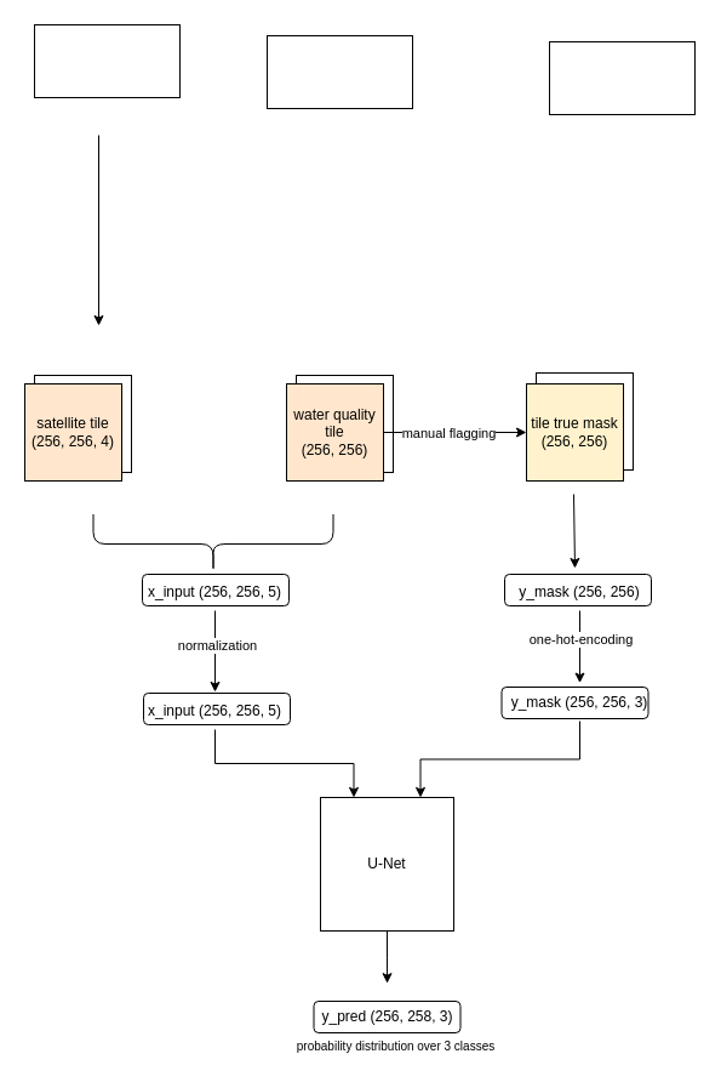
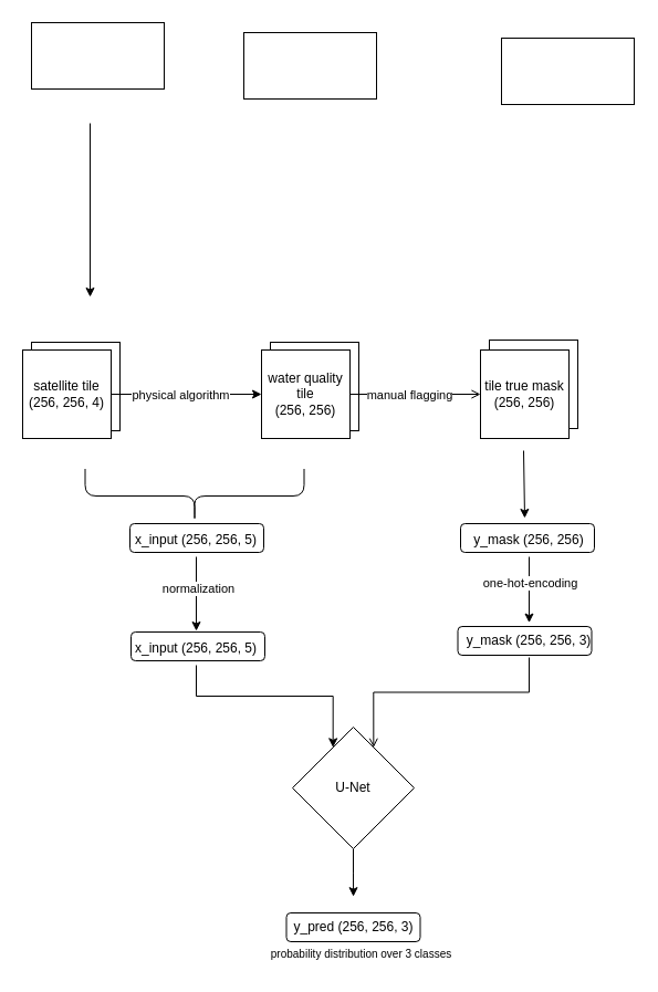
  <mxCell id="0" />
  <mxCell id="1" parent="0" />
  <mxCell id="2" value="" style="whiteSpace=wrap;html=1;aspect=fixed;" vertex="1" parent="1"><mxGeometry x="442" y="307" width="80" height="80" as="geometry" /></mxCell>
  <mxCell id="3" value="" style="whiteSpace=wrap;html=1;aspect=fixed;" vertex="1" parent="1"><mxGeometry x="28" y="309" width="80" height="80" as="geometry" /></mxCell>
  <mxCell id="4" value="" style="whiteSpace=wrap;html=1;aspect=fixed;" vertex="1" parent="1"><mxGeometry x="244" y="309" width="80" height="80" as="geometry" /></mxCell>
- <mxCell id="7" value="&lt;div&gt;satellite tile&lt;/div&gt;&lt;div&gt;(256, 256, 4)&lt;br&gt;&lt;/div&gt;" style="whiteSpace=wrap;html=1;aspect=fixed;fillColor=#ffe6cc;" vertex="1" parent="1"><mxGeometry x="20" y="316" width="80" height="80" as="geometry" /></mxCell>
- <mxCell id="8" style="edgeStyle=orthogonalEdgeStyle;rounded=0;orthogonalLoop=1;jettySize=auto;html=1;entryX=0;entryY=0.5;entryDx=0;entryDy=0;" edge="1" parent="1" source="10" target="11"><mxGeometry relative="1" as="geometry"><mxPoint x="413" y="356" as="targetPoint" /></mxGeometry></mxCell>
+ <mxCell id="5" style="edgeStyle=orthogonalEdgeStyle;rounded=0;orthogonalLoop=1;jettySize=auto;html=1;entryX=0;entryY=0.5;entryDx=0;entryDy=0;" edge="1" parent="1" source="7" target="10"><mxGeometry relative="1" as="geometry" /></mxCell>
+ <mxCell id="6" value="physical algorithm" style="edgeLabel;html=1;align=center;verticalAlign=middle;resizable=0;points=[];" vertex="1" connectable="0" parent="5"><mxGeometry x="-0.288" y="-1" relative="1" as="geometry"><mxPoint x="14" y="-1" as="offset" /></mxGeometry></mxCell>
+ <mxCell id="7" value="&lt;div&gt;satellite tile&lt;/div&gt;&lt;div&gt;(256, 256, 4)&lt;br&gt;&lt;/div&gt;" style="whiteSpace=wrap;html=1;aspect=fixed;" vertex="1" parent="1"><mxGeometry x="20" y="316" width="80" height="80" as="geometry" /></mxCell>
+ <mxCell id="8" style="edgeStyle=orthogonalEdgeStyle;rounded=0;orthogonalLoop=1;jettySize=auto;html=1;entryX=0;entryY=0.5;entryDx=0;entryDy=0;endArrow=open;" edge="1" parent="1" source="10" target="11"><mxGeometry relative="1" as="geometry"><mxPoint x="413" y="356" as="targetPoint" /></mxGeometry></mxCell>
  <mxCell id="9" value="manual flagging" style="edgeLabel;html=1;align=center;verticalAlign=middle;resizable=0;points=[];" vertex="1" connectable="0" parent="8"><mxGeometry x="-0.25" relative="1" as="geometry"><mxPoint x="9" as="offset" /></mxGeometry></mxCell>
- <mxCell id="10" value="&lt;div&gt;water quality tile&lt;/div&gt;&lt;div&gt;(256, 256)&lt;br&gt;&lt;/div&gt;" style="whiteSpace=wrap;html=1;aspect=fixed;fillColor=#ffe6cc;" vertex="1" parent="1"><mxGeometry x="236" y="316" width="80" height="80" as="geometry" /></mxCell>
- <mxCell id="11" value="&lt;div&gt;tile true mask&lt;/div&gt;(256, 256)" style="whiteSpace=wrap;html=1;aspect=fixed;fillColor=#fff2cc;" vertex="1" parent="1"><mxGeometry x="434" y="316" width="80" height="80" as="geometry" /></mxCell>
+ <mxCell id="10" value="&lt;div&gt;water quality tile&lt;/div&gt;&lt;div&gt;(256, 256)&lt;br&gt;&lt;/div&gt;" style="whiteSpace=wrap;html=1;aspect=fixed;" vertex="1" parent="1"><mxGeometry x="236" y="316" width="80" height="80" as="geometry" /></mxCell>
+ <mxCell id="11" value="&lt;div&gt;tile true mask&lt;/div&gt;(256, 256)" style="whiteSpace=wrap;html=1;aspect=fixed;" vertex="1" parent="1"><mxGeometry x="434" y="316" width="80" height="80" as="geometry" /></mxCell>
  <mxCell id="12" value="" style="shape=curlyBracket;whiteSpace=wrap;html=1;rounded=1;labelPosition=left;verticalLabelPosition=middle;align=right;verticalAlign=middle;rotation=-90;" vertex="1" parent="1"><mxGeometry x="151" y="349" width="49" height="198" as="geometry" /></mxCell>
  <mxCell id="13" value="" style="endArrow=classic;html=1;rounded=0;" edge="1" parent="1"><mxGeometry width="50" height="50" relative="1" as="geometry"><mxPoint x="473" y="407" as="sourcePoint" /><mxPoint x="474" y="468" as="targetPoint" /></mxGeometry></mxCell>
  <mxCell id="14" style="edgeStyle=orthogonalEdgeStyle;rounded=0;orthogonalLoop=1;jettySize=auto;html=1;exitX=0.5;exitY=1;exitDx=0;exitDy=0;" edge="1" parent="1" source="16"><mxGeometry relative="1" as="geometry"><mxPoint x="177" y="570" as="targetPoint" /></mxGeometry></mxCell>
  <mxCell id="15" value="normalization " style="edgeLabel;html=1;align=center;verticalAlign=middle;resizable=0;points=[];" vertex="1" connectable="0" parent="14"><mxGeometry x="-0.167" y="1" relative="1" as="geometry"><mxPoint as="offset" /></mxGeometry></mxCell>
  <mxCell id="16" value="x_input (256, 256, 5)" style="text;html=1;strokeColor=none;fillColor=none;align=center;verticalAlign=middle;whiteSpace=wrap;rounded=0;" vertex="1" parent="1"><mxGeometry x="118" y="473" width="118" height="30" as="geometry" /></mxCell>
  <mxCell id="17" style="edgeStyle=orthogonalEdgeStyle;rounded=0;orthogonalLoop=1;jettySize=auto;html=1;" edge="1" parent="1" source="19"><mxGeometry relative="1" as="geometry"><mxPoint x="478" y="562.621" as="targetPoint" /></mxGeometry></mxCell>
  <mxCell id="18" value="one-hot-encoding" style="edgeLabel;html=1;align=center;verticalAlign=middle;resizable=0;points=[];" vertex="1" connectable="0" parent="17"><mxGeometry x="-0.249" relative="1" as="geometry"><mxPoint as="offset" /></mxGeometry></mxCell>
  <mxCell id="19" value="y_mask (256, 256)" style="text;html=1;strokeColor=none;fillColor=none;align=center;verticalAlign=middle;whiteSpace=wrap;rounded=0;" vertex="1" parent="1"><mxGeometry x="419" y="473" width="118" height="30" as="geometry" /></mxCell>
  <mxCell id="20" style="edgeStyle=orthogonalEdgeStyle;rounded=0;orthogonalLoop=1;jettySize=auto;html=1;exitX=0.5;exitY=1;exitDx=0;exitDy=0;" edge="1" parent="1" source="21"><mxGeometry relative="1" as="geometry"><mxPoint x="319.069" y="810.207" as="targetPoint" /></mxGeometry></mxCell>
- <mxCell id="21" value="U-Net" style="whiteSpace=wrap;html=1;aspect=fixed;" vertex="1" parent="1"><mxGeometry x="264" y="657" width="110" height="110" as="geometry" /></mxCell>
+ <mxCell id="21" value="U-Net" style="rhombus;whiteSpace=wrap;html=1;aspect=fixed;" vertex="1" parent="1"><mxGeometry x="264" y="657" width="110" height="110" as="geometry" /></mxCell>
  <mxCell id="22" style="edgeStyle=orthogonalEdgeStyle;rounded=0;orthogonalLoop=1;jettySize=auto;html=1;exitX=0.5;exitY=1;exitDx=0;exitDy=0;entryX=0.25;entryY=0;entryDx=0;entryDy=0;" edge="1" parent="1" source="23" target="21"><mxGeometry relative="1" as="geometry" /></mxCell>
  <mxCell id="23" value="x_input (256, 256, 5)" style="text;html=1;strokeColor=none;fillColor=none;align=center;verticalAlign=middle;whiteSpace=wrap;rounded=0;" vertex="1" parent="1"><mxGeometry x="118" y="571" width="118" height="30" as="geometry" /></mxCell>
- <mxCell id="24" style="edgeStyle=orthogonalEdgeStyle;rounded=0;orthogonalLoop=1;jettySize=auto;html=1;exitX=0.5;exitY=1;exitDx=0;exitDy=0;entryX=0.75;entryY=0;entryDx=0;entryDy=0;" edge="1" parent="1" source="25" target="21"><mxGeometry relative="1" as="geometry" /></mxCell>
+ <mxCell id="24" style="edgeStyle=orthogonalEdgeStyle;rounded=0;orthogonalLoop=1;jettySize=auto;html=1;exitX=0.5;exitY=1;exitDx=0;exitDy=0;entryX=0.75;entryY=0;entryDx=0;entryDy=0;endArrow=open;" edge="1" parent="1" source="25" target="21"><mxGeometry relative="1" as="geometry" /></mxCell>
  <mxCell id="25" value="y_mask (256, 256, 3)" style="text;html=1;strokeColor=none;fillColor=none;align=center;verticalAlign=middle;whiteSpace=wrap;rounded=0;" vertex="1" parent="1"><mxGeometry x="419" y="564" width="118" height="30" as="geometry" /></mxCell>
- <mxCell id="26" value="&lt;div&gt;y_pred (256, 258, 3)&lt;/div&gt;" style="text;html=1;align=center;verticalAlign=middle;resizable=0;points=[];autosize=1;strokeColor=none;fillColor=none;" vertex="1" parent="1"><mxGeometry x="256" y="825" width="126" height="26" as="geometry" /></mxCell>
+ <mxCell id="26" value="&lt;div&gt;y_pred (256, 256, 3)&lt;/div&gt;" style="text;html=1;align=center;verticalAlign=middle;resizable=0;points=[];autosize=1;strokeColor=none;fillColor=none;" vertex="1" parent="1"><mxGeometry x="256" y="825" width="126" height="26" as="geometry" /></mxCell>
  <mxCell id="27" value="" style="rounded=1;whiteSpace=wrap;html=1;fillColor=none;" vertex="1" parent="1"><mxGeometry x="117" y="473" width="121" height="26" as="geometry" /></mxCell>
  <mxCell id="28" value="" style="rounded=1;whiteSpace=wrap;html=1;fillColor=none;" vertex="1" parent="1"><mxGeometry x="416" y="473" width="121" height="26" as="geometry" /></mxCell>
  <mxCell id="29" value="" style="rounded=1;whiteSpace=wrap;html=1;fillColor=none;" vertex="1" parent="1"><mxGeometry x="118" y="571" width="121" height="26" as="geometry" /></mxCell>
  <mxCell id="30" value="" style="rounded=1;whiteSpace=wrap;html=1;fillColor=none;" vertex="1" parent="1"><mxGeometry x="413.5" y="566" width="121" height="26" as="geometry" /></mxCell>
  <mxCell id="31" value="" style="rounded=1;whiteSpace=wrap;html=1;fillColor=none;" vertex="1" parent="1"><mxGeometry x="258.5" y="825" width="121" height="26" as="geometry" /></mxCell>
  <mxCell id="32" value="&lt;div&gt;&lt;font style=&quot;font-size: 10px;&quot;&gt;probability distribution over 3 classes&lt;br&gt;&lt;/font&gt;&lt;/div&gt;" style="text;html=1;align=center;verticalAlign=middle;resizable=0;points=[];autosize=1;strokeColor=none;fillColor=none;" vertex="1" parent="1"><mxGeometry x="235" y="849" width="181" height="26" as="geometry" /></mxCell>
  <mxCell id="33" value="" style="rounded=0;whiteSpace=wrap;html=1;" vertex="1" parent="1"><mxGeometry x="28" y="20" width="120" height="60" as="geometry" /></mxCell>
  <mxCell id="34" value="" style="rounded=0;whiteSpace=wrap;html=1;" vertex="1" parent="1"><mxGeometry x="220" y="29" width="120" height="60" as="geometry" /></mxCell>
  <mxCell id="35" value="" style="rounded=0;whiteSpace=wrap;html=1;" vertex="1" parent="1"><mxGeometry x="453" y="34" width="120" height="60" as="geometry" /></mxCell>
  <mxCell id="36" value="" style="endArrow=classic;html=1;rounded=0;" edge="1" parent="1"><mxGeometry width="50" height="50" relative="1" as="geometry"><mxPoint x="81" y="111" as="sourcePoint" /><mxPoint x="81" y="268" as="targetPoint" /></mxGeometry></mxCell>
